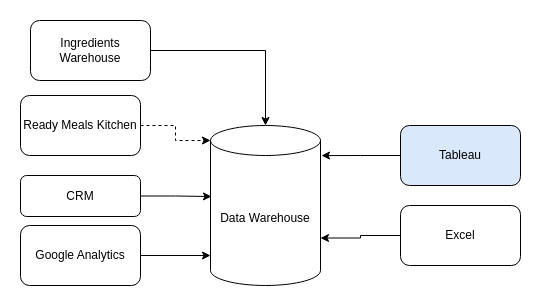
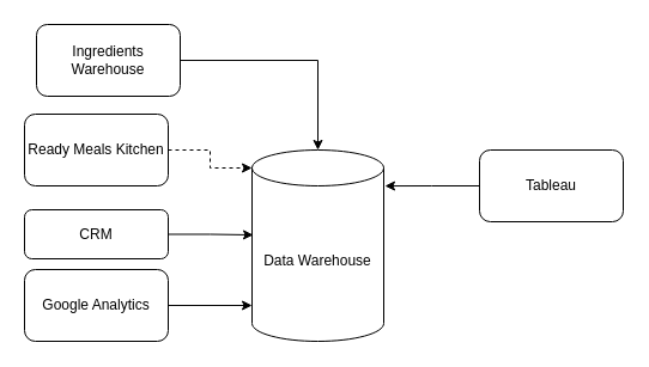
  <mxCell id="0" />
  <mxCell id="1" parent="0" />
  <mxCell id="2" value="Data Warehouse" style="shape=cylinder3;whiteSpace=wrap;html=1;boundedLbl=1;backgroundOutline=1;size=15;" vertex="1" parent="1"><mxGeometry x="210" y="125" width="110" height="160" as="geometry" /></mxCell>
  <mxCell id="3" style="edgeStyle=orthogonalEdgeStyle;rounded=0;orthogonalLoop=1;jettySize=auto;html=1;exitX=1;exitY=0.5;exitDx=0;exitDy=0;entryX=0;entryY=0;entryDx=0;entryDy=15;entryPerimeter=0;dashed=1;" edge="1" parent="1" source="4" target="2"><mxGeometry relative="1" as="geometry" /></mxCell>
  <mxCell id="4" value="Ready Meals Kitchen" style="rounded=1;whiteSpace=wrap;html=1;" vertex="1" parent="1"><mxGeometry x="20" y="95" width="120" height="60" as="geometry" /></mxCell>
  <mxCell id="5" style="edgeStyle=orthogonalEdgeStyle;rounded=0;orthogonalLoop=1;jettySize=auto;html=1;exitX=1;exitY=0.5;exitDx=0;exitDy=0;entryX=0.5;entryY=0;entryDx=0;entryDy=0;entryPerimeter=0;" edge="1" parent="1" source="6" target="2"><mxGeometry relative="1" as="geometry" /></mxCell>
  <mxCell id="6" value="Ingredients Warehouse" style="rounded=1;whiteSpace=wrap;html=1;" vertex="1" parent="1"><mxGeometry x="30" y="20" width="120" height="60" as="geometry" /></mxCell>
  <mxCell id="7" value="Google Analytics" style="rounded=1;whiteSpace=wrap;html=1;" vertex="1" parent="1"><mxGeometry x="20" y="225" width="120" height="60" as="geometry" /></mxCell>
  <mxCell id="8" style="edgeStyle=orthogonalEdgeStyle;rounded=0;orthogonalLoop=1;jettySize=auto;html=1;exitX=1;exitY=0.5;exitDx=0;exitDy=0;entryX=0.009;entryY=0.444;entryDx=0;entryDy=0;entryPerimeter=0;" edge="1" parent="1" source="9" target="2"><mxGeometry relative="1" as="geometry" /></mxCell>
  <mxCell id="9" value="CRM" style="rounded=1;whiteSpace=wrap;html=1;" vertex="1" parent="1"><mxGeometry x="20" y="175" width="120" height="41" as="geometry" /></mxCell>
  <mxCell id="10" style="edgeStyle=orthogonalEdgeStyle;rounded=0;orthogonalLoop=1;jettySize=auto;html=1;exitX=1;exitY=0.5;exitDx=0;exitDy=0;" edge="1" parent="1" source="7"><mxGeometry relative="1" as="geometry"><mxPoint x="210" y="255" as="targetPoint" /><mxPoint x="190" y="240" as="sourcePoint" /><Array as="points"><mxPoint x="210" y="255" /></Array></mxGeometry></mxCell>
- <mxCell id="11" style="edgeStyle=orthogonalEdgeStyle;rounded=0;orthogonalLoop=1;jettySize=auto;html=1;exitX=0;exitY=0.5;exitDx=0;exitDy=0;entryX=1;entryY=0;entryDx=0;entryDy=112.5;entryPerimeter=0;" edge="1" parent="1" source="12" target="2"><mxGeometry relative="1" as="geometry" /></mxCell>
- <mxCell id="12" value="Excel" style="rounded=1;whiteSpace=wrap;html=1;" vertex="1" parent="1"><mxGeometry x="400" y="205" width="120" height="60" as="geometry" /></mxCell>
  <mxCell id="13" style="edgeStyle=orthogonalEdgeStyle;rounded=0;orthogonalLoop=1;jettySize=auto;html=1;exitX=0;exitY=0.5;exitDx=0;exitDy=0;entryX=1.009;entryY=0.188;entryDx=0;entryDy=0;entryPerimeter=0;" edge="1" parent="1" source="14" target="2"><mxGeometry relative="1" as="geometry" /></mxCell>
- <mxCell id="14" value="Tableau" style="rounded=1;whiteSpace=wrap;html=1;fillColor=#dae8fc;" vertex="1" parent="1"><mxGeometry x="400" y="125" width="120" height="60" as="geometry" /></mxCell>
+ <mxCell id="14" value="Tableau" style="rounded=1;whiteSpace=wrap;html=1;" vertex="1" parent="1"><mxGeometry x="400" y="125" width="120" height="60" as="geometry" /></mxCell>
